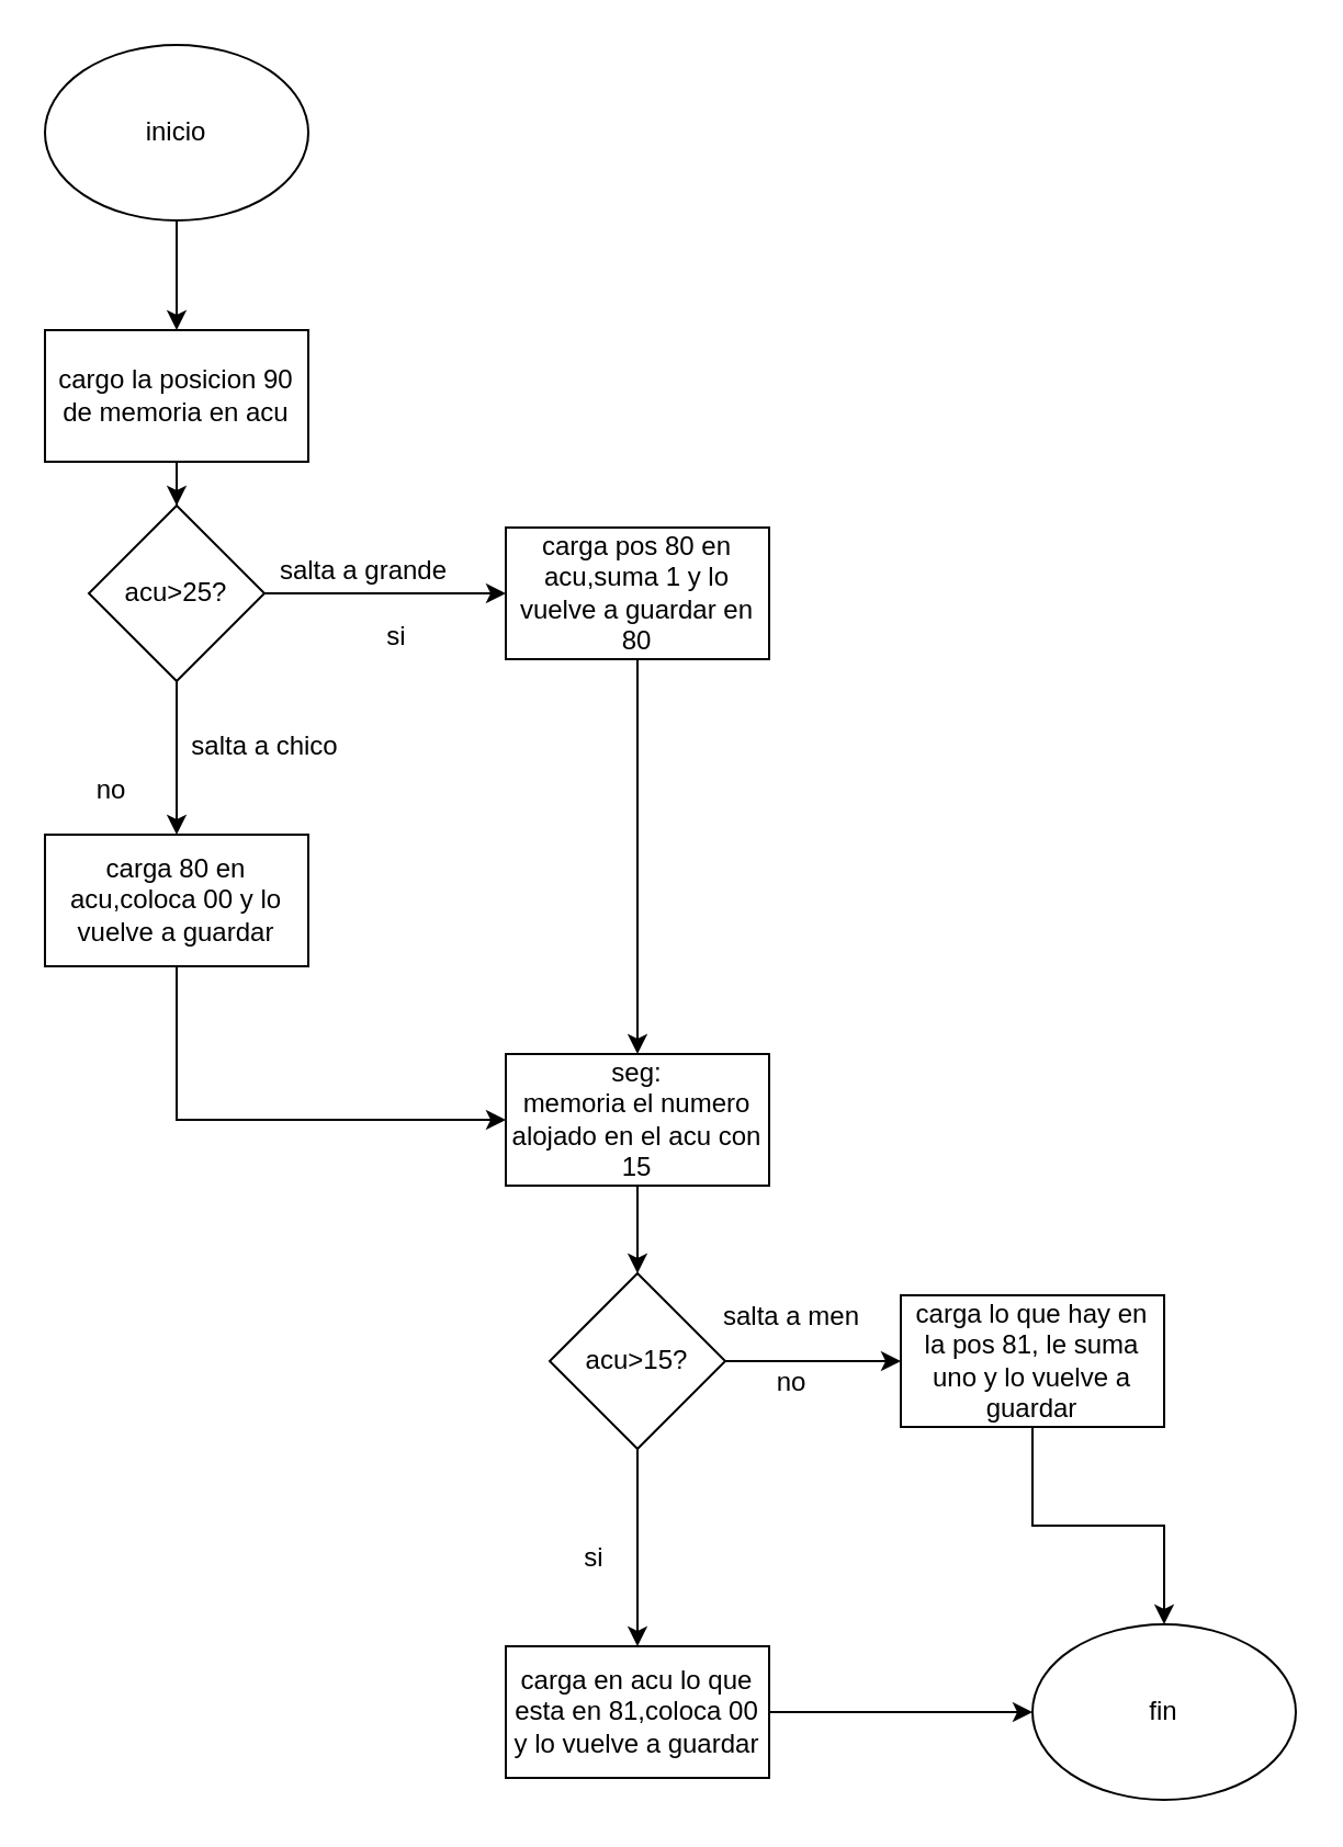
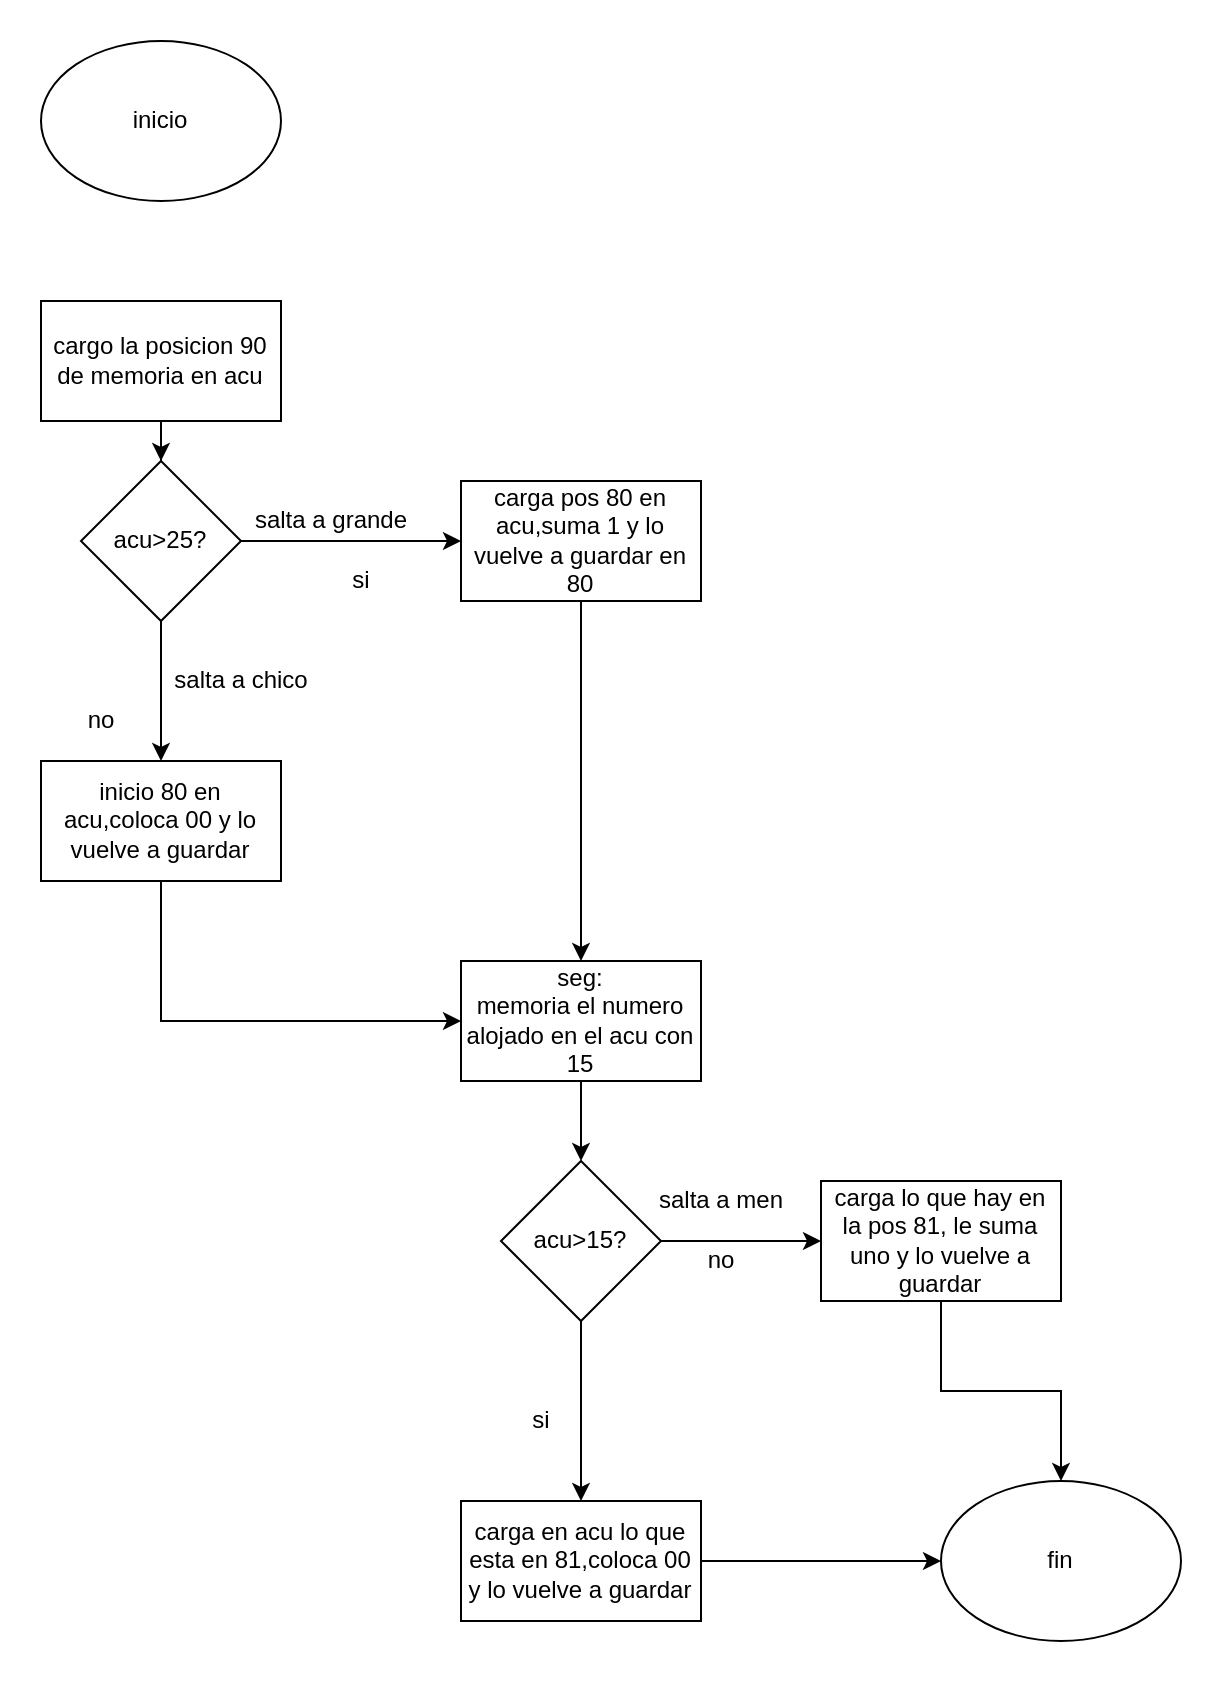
  <mxCell id="0" />
  <mxCell id="1" parent="0" />
- <mxCell id="2" style="edgeStyle=orthogonalEdgeStyle;rounded=0;orthogonalLoop=1;jettySize=auto;html=1;entryX=0.5;entryY=0;entryDx=0;entryDy=0;" edge="1" parent="1" source="3" target="5"><mxGeometry relative="1" as="geometry" /></mxCell>
  <mxCell id="3" value="inicio" style="ellipse;whiteSpace=wrap;html=1;" vertex="1" parent="1"><mxGeometry x="20" y="20" width="120" height="80" as="geometry" /></mxCell>
  <mxCell id="4" style="edgeStyle=orthogonalEdgeStyle;rounded=0;orthogonalLoop=1;jettySize=auto;html=1;entryX=0.5;entryY=0;entryDx=0;entryDy=0;" edge="1" parent="1" source="5" target="8"><mxGeometry relative="1" as="geometry" /></mxCell>
  <mxCell id="5" value="cargo la posicion 90 de memoria en acu" style="rounded=0;whiteSpace=wrap;html=1;" vertex="1" parent="1"><mxGeometry x="20" y="150" width="120" height="60" as="geometry" /></mxCell>
  <mxCell id="6" style="edgeStyle=orthogonalEdgeStyle;rounded=0;orthogonalLoop=1;jettySize=auto;html=1;" edge="1" parent="1" source="8"><mxGeometry relative="1" as="geometry"><mxPoint x="230" y="270" as="targetPoint" /></mxGeometry></mxCell>
  <mxCell id="7" style="edgeStyle=orthogonalEdgeStyle;rounded=0;orthogonalLoop=1;jettySize=auto;html=1;exitX=0.5;exitY=1;exitDx=0;exitDy=0;" edge="1" parent="1" source="8"><mxGeometry relative="1" as="geometry"><mxPoint x="80" y="380" as="targetPoint" /></mxGeometry></mxCell>
  <mxCell id="8" value="acu&amp;gt;25?" style="rhombus;whiteSpace=wrap;html=1;" vertex="1" parent="1"><mxGeometry x="40" y="230" width="80" height="80" as="geometry" /></mxCell>
  <mxCell id="9" style="edgeStyle=orthogonalEdgeStyle;rounded=0;orthogonalLoop=1;jettySize=auto;html=1;" edge="1" parent="1" source="10"><mxGeometry relative="1" as="geometry"><mxPoint x="290" y="480" as="targetPoint" /></mxGeometry></mxCell>
  <mxCell id="10" value="carga pos 80 en acu,suma 1 y lo vuelve a guardar en 80" style="rounded=0;whiteSpace=wrap;html=1;" vertex="1" parent="1"><mxGeometry x="230" y="240" width="120" height="60" as="geometry" /></mxCell>
  <mxCell id="11" value="salta a grande" style="text;html=1;align=center;verticalAlign=middle;resizable=0;points=[];autosize=1;strokeColor=none;fillColor=none;" vertex="1" parent="1"><mxGeometry x="120" y="250" width="90" height="20" as="geometry" /></mxCell>
  <mxCell id="12" value="salta a chico" style="text;html=1;align=center;verticalAlign=middle;resizable=0;points=[];autosize=1;strokeColor=none;fillColor=none;" vertex="1" parent="1"><mxGeometry x="80" y="330" width="80" height="20" as="geometry" /></mxCell>
  <mxCell id="13" style="edgeStyle=orthogonalEdgeStyle;rounded=0;orthogonalLoop=1;jettySize=auto;html=1;" edge="1" parent="1" source="14" target="16"><mxGeometry relative="1" as="geometry"><Array as="points"><mxPoint x="80" y="510" /></Array></mxGeometry></mxCell>
- <mxCell id="14" value="carga 80 en acu,coloca 00 y lo vuelve a guardar" style="rounded=0;whiteSpace=wrap;html=1;" vertex="1" parent="1"><mxGeometry x="20" y="380" width="120" height="60" as="geometry" /></mxCell>
+ <mxCell id="14" value="inicio 80 en acu,coloca 00 y lo vuelve a guardar" style="rounded=0;whiteSpace=wrap;html=1;" vertex="1" parent="1"><mxGeometry x="20" y="380" width="120" height="60" as="geometry" /></mxCell>
  <mxCell id="15" style="edgeStyle=orthogonalEdgeStyle;rounded=0;orthogonalLoop=1;jettySize=auto;html=1;entryX=0.5;entryY=0;entryDx=0;entryDy=0;" edge="1" parent="1" source="16" target="19"><mxGeometry relative="1" as="geometry" /></mxCell>
  <mxCell id="16" value="seg:&lt;br&gt;memoria el numero alojado en el acu con 15" style="rounded=0;whiteSpace=wrap;html=1;" vertex="1" parent="1"><mxGeometry x="230" y="480" width="120" height="60" as="geometry" /></mxCell>
  <mxCell id="17" style="edgeStyle=orthogonalEdgeStyle;rounded=0;orthogonalLoop=1;jettySize=auto;html=1;" edge="1" parent="1" source="19"><mxGeometry relative="1" as="geometry"><mxPoint x="290" y="750" as="targetPoint" /></mxGeometry></mxCell>
  <mxCell id="18" style="edgeStyle=orthogonalEdgeStyle;rounded=0;orthogonalLoop=1;jettySize=auto;html=1;" edge="1" parent="1" source="19" target="21"><mxGeometry relative="1" as="geometry"><mxPoint x="380" y="620" as="targetPoint" /></mxGeometry></mxCell>
  <mxCell id="19" value="acu&amp;gt;15?" style="rhombus;whiteSpace=wrap;html=1;" vertex="1" parent="1"><mxGeometry x="250" y="580" width="80" height="80" as="geometry" /></mxCell>
  <mxCell id="20" style="edgeStyle=orthogonalEdgeStyle;rounded=0;orthogonalLoop=1;jettySize=auto;html=1;entryX=0.5;entryY=0;entryDx=0;entryDy=0;" edge="1" parent="1" source="21" target="29"><mxGeometry relative="1" as="geometry" /></mxCell>
  <mxCell id="21" value="carga lo que hay en la pos 81, le suma uno y lo vuelve a guardar" style="rounded=0;whiteSpace=wrap;html=1;" vertex="1" parent="1"><mxGeometry x="410" y="590" width="120" height="60" as="geometry" /></mxCell>
  <mxCell id="22" value="salta a men" style="text;html=1;align=center;verticalAlign=middle;resizable=0;points=[];autosize=1;strokeColor=none;fillColor=none;" vertex="1" parent="1"><mxGeometry x="320" y="590" width="80" height="20" as="geometry" /></mxCell>
  <mxCell id="23" style="edgeStyle=orthogonalEdgeStyle;rounded=0;orthogonalLoop=1;jettySize=auto;html=1;" edge="1" parent="1" source="24" target="29"><mxGeometry relative="1" as="geometry" /></mxCell>
  <mxCell id="24" value="carga en acu lo que esta en 81,coloca 00 y lo vuelve a guardar" style="rounded=0;whiteSpace=wrap;html=1;" vertex="1" parent="1"><mxGeometry x="230" y="750" width="120" height="60" as="geometry" /></mxCell>
  <mxCell id="25" value="si" style="text;html=1;align=center;verticalAlign=middle;resizable=0;points=[];autosize=1;strokeColor=none;fillColor=none;" vertex="1" parent="1"><mxGeometry x="260" y="700" width="20" height="20" as="geometry" /></mxCell>
  <mxCell id="26" value="no" style="text;html=1;align=center;verticalAlign=middle;resizable=0;points=[];autosize=1;strokeColor=none;fillColor=none;" vertex="1" parent="1"><mxGeometry x="345" y="620" width="30" height="20" as="geometry" /></mxCell>
  <mxCell id="27" value="no" style="text;html=1;align=center;verticalAlign=middle;resizable=0;points=[];autosize=1;strokeColor=none;fillColor=none;" vertex="1" parent="1"><mxGeometry x="35" y="350" width="30" height="20" as="geometry" /></mxCell>
  <mxCell id="28" value="si" style="text;html=1;align=center;verticalAlign=middle;resizable=0;points=[];autosize=1;strokeColor=none;fillColor=none;" vertex="1" parent="1"><mxGeometry x="170" y="280" width="20" height="20" as="geometry" /></mxCell>
  <mxCell id="29" value="fin" style="ellipse;whiteSpace=wrap;html=1;" vertex="1" parent="1"><mxGeometry x="470" y="740" width="120" height="80" as="geometry" /></mxCell>
